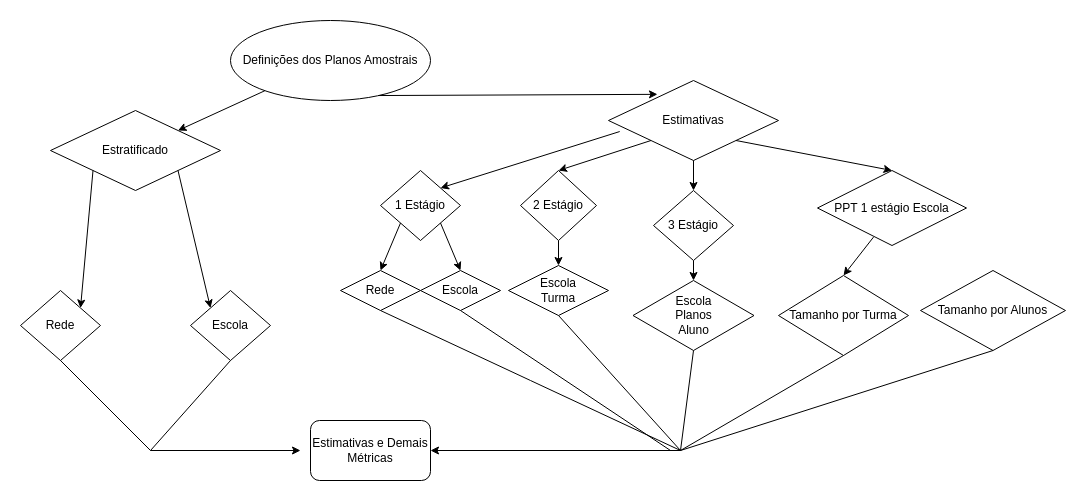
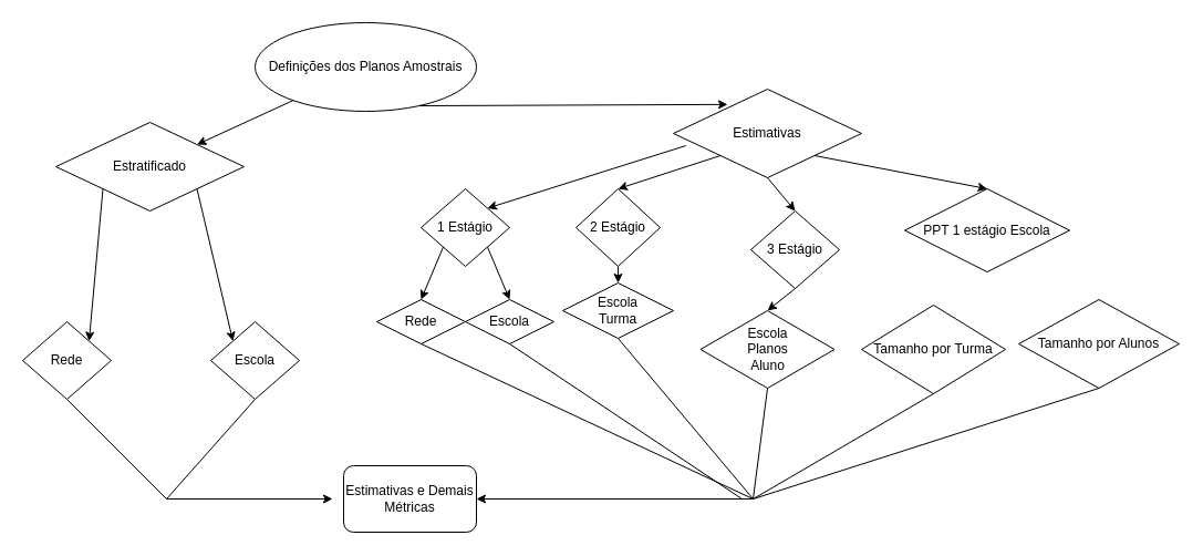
  <mxCell id="0" />
  <mxCell id="1" parent="0" />
  <mxCell id="2" value="Estratificado" style="rhombus;whiteSpace=wrap;html=1;" vertex="1" parent="1"><mxGeometry x="50" y="110" width="170" height="80" as="geometry" /></mxCell>
  <mxCell id="3" value="Definições dos Planos Amostrais" style="ellipse;whiteSpace=wrap;html=1;" vertex="1" parent="1"><mxGeometry x="230" width="200" height="80" as="geometry" y="20" /></mxCell>
  <mxCell id="4" value="Estimativas" style="rhombus;whiteSpace=wrap;html=1;" vertex="1" parent="1"><mxGeometry x="608" y="80" width="170" height="80" as="geometry" /></mxCell>
  <mxCell id="5" value="Rede" style="rhombus;whiteSpace=wrap;html=1;" vertex="1" parent="1"><mxGeometry x="20" y="290" width="80" height="70" as="geometry" /></mxCell>
  <mxCell id="6" value="Escola" style="rhombus;whiteSpace=wrap;html=1;" vertex="1" parent="1"><mxGeometry x="190" y="290" width="80" height="70" as="geometry" /></mxCell>
  <mxCell id="7" value="Estimativas e Demais Métricas" style="rounded=1;whiteSpace=wrap;html=1;" vertex="1" parent="1"><mxGeometry x="310" y="420" width="120" height="60" as="geometry" /></mxCell>
  <mxCell id="8" value="" style="endArrow=classic;html=1;rounded=0;entryX=1;entryY=0;entryDx=0;entryDy=0;" edge="1" parent="1" source="3" target="2"><mxGeometry width="50" height="50" relative="1" as="geometry"><mxPoint x="290" y="160" as="sourcePoint" /><mxPoint x="200" y="200" as="targetPoint" /></mxGeometry></mxCell>
  <mxCell id="9" value="" style="endArrow=classic;html=1;rounded=0;exitX=0.738;exitY=0.938;exitDx=0;exitDy=0;exitPerimeter=0;entryX=0.288;entryY=0.173;entryDx=0;entryDy=0;entryPerimeter=0;" edge="1" parent="1" source="3" target="4"><mxGeometry width="50" height="50" relative="1" as="geometry"><mxPoint x="290" y="155" as="sourcePoint" /><mxPoint x="460" y="210" as="targetPoint" /></mxGeometry></mxCell>
  <mxCell id="10" value="" style="endArrow=classic;html=1;rounded=0;" edge="1" parent="1"><mxGeometry width="50" height="50" relative="1" as="geometry"><mxPoint x="150" y="450" as="sourcePoint" /><mxPoint x="300" y="450" as="targetPoint" /></mxGeometry></mxCell>
  <mxCell id="11" value="" style="endArrow=none;html=1;rounded=0;exitX=0.5;exitY=1;exitDx=0;exitDy=0;" edge="1" parent="1" source="5"><mxGeometry width="50" height="50" relative="1" as="geometry"><mxPoint x="90" y="470" as="sourcePoint" /><mxPoint x="150" y="450" as="targetPoint" /></mxGeometry></mxCell>
  <mxCell id="12" value="" style="endArrow=none;html=1;rounded=0;entryX=0.5;entryY=1;entryDx=0;entryDy=0;" edge="1" parent="1" target="6"><mxGeometry width="50" height="50" relative="1" as="geometry"><mxPoint x="150" y="450" as="sourcePoint" /><mxPoint x="250" y="390" as="targetPoint" /></mxGeometry></mxCell>
  <mxCell id="13" value="" style="endArrow=classic;html=1;rounded=0;exitX=0;exitY=1;exitDx=0;exitDy=0;entryX=1;entryY=0;entryDx=0;entryDy=0;" edge="1" parent="1" source="2" target="5"><mxGeometry width="50" height="50" relative="1" as="geometry"><mxPoint x="120" y="360" as="sourcePoint" /><mxPoint x="170" y="310" as="targetPoint" /></mxGeometry></mxCell>
  <mxCell id="14" value="" style="endArrow=classic;html=1;rounded=0;exitX=1;exitY=1;exitDx=0;exitDy=0;entryX=0;entryY=0;entryDx=0;entryDy=0;" edge="1" parent="1" source="2" target="6"><mxGeometry width="50" height="50" relative="1" as="geometry"><mxPoint x="140" y="350" as="sourcePoint" /><mxPoint x="190" y="300" as="targetPoint" /></mxGeometry></mxCell>
  <mxCell id="15" value="1 Estágio" style="rhombus;whiteSpace=wrap;html=1;" vertex="1" parent="1"><mxGeometry x="380" y="170" width="80" height="70" as="geometry" /></mxCell>
  <mxCell id="16" value="2 Estágio" style="rhombus;whiteSpace=wrap;html=1;" vertex="1" parent="1"><mxGeometry x="520" y="170" width="76" height="70" as="geometry" /></mxCell>
- <mxCell id="17" value="3 Estágio" style="rhombus;whiteSpace=wrap;html=1;" vertex="1" parent="1"><mxGeometry x="653" y="190" width="80" height="70" as="geometry" /></mxCell>
+ <mxCell id="17" value="3 Estágio" style="rhombus;whiteSpace=wrap;html=1;" vertex="1" parent="1"><mxGeometry x="678" y="190" width="80" height="70" as="geometry" /></mxCell>
  <mxCell id="18" value="" style="endArrow=classic;html=1;rounded=0;exitX=0.066;exitY=0.638;exitDx=0;exitDy=0;entryX=1;entryY=0;entryDx=0;entryDy=0;exitPerimeter=0;" edge="1" parent="1" source="4" target="15"><mxGeometry width="50" height="50" relative="1" as="geometry"><mxPoint x="420" y="420" as="sourcePoint" /><mxPoint x="470" y="370" as="targetPoint" /></mxGeometry></mxCell>
  <mxCell id="19" value="" style="endArrow=classic;html=1;rounded=0;exitX=0;exitY=1;exitDx=0;exitDy=0;entryX=0.5;entryY=0;entryDx=0;entryDy=0;" edge="1" parent="1" source="4" target="16"><mxGeometry width="50" height="50" relative="1" as="geometry"><mxPoint x="490" y="390" as="sourcePoint" /><mxPoint x="540" y="340" as="targetPoint" /></mxGeometry></mxCell>
  <mxCell id="20" value="" style="endArrow=classic;html=1;rounded=0;entryX=0.5;entryY=0;entryDx=0;entryDy=0;exitX=0.5;exitY=1;exitDx=0;exitDy=0;" edge="1" parent="1" source="4" target="17"><mxGeometry width="50" height="50" relative="1" as="geometry"><mxPoint x="670" y="160" as="sourcePoint" /><mxPoint x="610" y="360" as="targetPoint" /></mxGeometry></mxCell>
  <mxCell id="21" value="Escola" style="rhombus;whiteSpace=wrap;html=1;" vertex="1" parent="1"><mxGeometry x="420" y="270" width="80" height="40" as="geometry" /></mxCell>
  <mxCell id="22" value="Rede" style="rhombus;whiteSpace=wrap;html=1;" vertex="1" parent="1"><mxGeometry x="340" y="270" width="80" height="40" as="geometry" /></mxCell>
  <mxCell id="23" value="" style="endArrow=classic;html=1;rounded=0;exitX=0;exitY=1;exitDx=0;exitDy=0;entryX=0.5;entryY=0;entryDx=0;entryDy=0;" edge="1" parent="1" source="15" target="22"><mxGeometry width="50" height="50" relative="1" as="geometry"><mxPoint x="410" y="250" as="sourcePoint" /><mxPoint x="460" y="200" as="targetPoint" /></mxGeometry></mxCell>
  <mxCell id="24" value="" style="endArrow=classic;html=1;rounded=0;exitX=1;exitY=1;exitDx=0;exitDy=0;entryX=0.5;entryY=0;entryDx=0;entryDy=0;" edge="1" parent="1" source="15" target="21"><mxGeometry width="50" height="50" relative="1" as="geometry"><mxPoint x="410" y="290" as="sourcePoint" /><mxPoint x="460" y="240" as="targetPoint" /></mxGeometry></mxCell>
- <mxCell id="25" value="Escola&lt;br&gt;Turma" style="rhombus;whiteSpace=wrap;html=1;" vertex="1" parent="1"><mxGeometry x="508" y="265" width="100" height="50" as="geometry" /></mxCell>
+ <mxCell id="25" value="Escola&lt;br&gt;Turma" style="rhombus;whiteSpace=wrap;html=1;" vertex="1" parent="1"><mxGeometry x="508" y="255" width="100" height="50" as="geometry" /></mxCell>
  <mxCell id="26" value="" style="endArrow=classic;html=1;rounded=0;exitX=0.5;exitY=1;exitDx=0;exitDy=0;entryX=0.5;entryY=0;entryDx=0;entryDy=0;" edge="1" parent="1" source="16" target="25"><mxGeometry width="50" height="50" relative="1" as="geometry"><mxPoint x="510" y="460" as="sourcePoint" /><mxPoint x="560" y="410" as="targetPoint" /></mxGeometry></mxCell>
  <mxCell id="27" value="Escola&lt;br&gt;Planos&lt;br&gt;Aluno" style="rhombus;whiteSpace=wrap;html=1;" vertex="1" parent="1"><mxGeometry x="632.5" y="280" width="121" height="70" as="geometry" /></mxCell>
  <mxCell id="28" value="" style="endArrow=classic;html=1;rounded=0;exitX=0.5;exitY=1;exitDx=0;exitDy=0;entryX=0.5;entryY=0;entryDx=0;entryDy=0;" edge="1" parent="1" source="17" target="27"><mxGeometry width="50" height="50" relative="1" as="geometry"><mxPoint x="600" y="420" as="sourcePoint" /><mxPoint x="650" y="370" as="targetPoint" /></mxGeometry></mxCell>
  <mxCell id="29" value="PPT 1 estágio Escola" style="rhombus;whiteSpace=wrap;html=1;" vertex="1" parent="1"><mxGeometry x="817" y="170" width="149" height="75" as="geometry" /></mxCell>
  <mxCell id="30" value="" style="endArrow=classic;html=1;rounded=0;exitX=1;exitY=1;exitDx=0;exitDy=0;entryX=0.5;entryY=0;entryDx=0;entryDy=0;" edge="1" parent="1" source="4" target="29"><mxGeometry width="50" height="50" relative="1" as="geometry"><mxPoint x="680" y="380" as="sourcePoint" /><mxPoint x="730" y="330" as="targetPoint" /></mxGeometry></mxCell>
  <mxCell id="31" value="Tamanho por Turma" style="rhombus;whiteSpace=wrap;html=1;" vertex="1" parent="1"><mxGeometry x="778" y="275" width="130" height="80" as="geometry" /></mxCell>
  <mxCell id="32" value="Tamanho por Alunos" style="rhombus;whiteSpace=wrap;html=1;" vertex="1" parent="1"><mxGeometry x="920" y="270" width="145" height="80" as="geometry" /></mxCell>
- <mxCell id="33" value="" style="endArrow=classic;html=1;rounded=0;exitX=0.376;exitY=0.888;exitDx=0;exitDy=0;exitPerimeter=0;entryX=0.5;entryY=0;entryDx=0;entryDy=0;" edge="1" parent="1" source="29" target="31"><mxGeometry width="50" height="50" relative="1" as="geometry"><mxPoint x="780" y="430" as="sourcePoint" /><mxPoint x="830" y="380" as="targetPoint" /></mxGeometry></mxCell>
  <mxCell id="34" value="" style="endArrow=classic;html=1;rounded=0;entryX=1;entryY=0.5;entryDx=0;entryDy=0;" edge="1" parent="1" target="7"><mxGeometry width="50" height="50" relative="1" as="geometry"><mxPoint x="680" y="450" as="sourcePoint" /><mxPoint x="570" y="440" as="targetPoint" /></mxGeometry></mxCell>
  <mxCell id="35" value="" style="endArrow=none;html=1;rounded=0;entryX=0.5;entryY=1;entryDx=0;entryDy=0;" edge="1" parent="1" target="22"><mxGeometry width="50" height="50" relative="1" as="geometry"><mxPoint x="680" y="450" as="sourcePoint" /><mxPoint x="460" y="370" as="targetPoint" /><Array as="points"><mxPoint x="530" y="380" /></Array></mxGeometry></mxCell>
  <mxCell id="36" value="" style="endArrow=none;html=1;rounded=0;" edge="1" parent="1"><mxGeometry width="50" height="50" relative="1" as="geometry"><mxPoint x="670" y="450" as="sourcePoint" /><mxPoint x="460" y="310" as="targetPoint" /></mxGeometry></mxCell>
  <mxCell id="37" value="" style="endArrow=none;html=1;rounded=0;entryX=0.5;entryY=1;entryDx=0;entryDy=0;" edge="1" parent="1" target="25"><mxGeometry width="50" height="50" relative="1" as="geometry"><mxPoint x="680" y="450" as="sourcePoint" /><mxPoint x="560" y="350" as="targetPoint" /></mxGeometry></mxCell>
  <mxCell id="38" value="" style="endArrow=none;html=1;rounded=0;entryX=0.5;entryY=1;entryDx=0;entryDy=0;" edge="1" parent="1" target="27"><mxGeometry width="50" height="50" relative="1" as="geometry"><mxPoint x="680" y="450" as="sourcePoint" /><mxPoint x="740" y="450" as="targetPoint" /></mxGeometry></mxCell>
  <mxCell id="39" value="" style="endArrow=none;html=1;rounded=0;entryX=0.5;entryY=1;entryDx=0;entryDy=0;" edge="1" parent="1" target="31"><mxGeometry width="50" height="50" relative="1" as="geometry"><mxPoint x="680" y="450" as="sourcePoint" /><mxPoint x="800" y="470" as="targetPoint" /></mxGeometry></mxCell>
  <mxCell id="40" value="" style="endArrow=none;html=1;rounded=0;entryX=0.5;entryY=1;entryDx=0;entryDy=0;" edge="1" parent="1" target="32"><mxGeometry width="50" height="50" relative="1" as="geometry"><mxPoint x="680" y="450" as="sourcePoint" /><mxPoint x="780" y="470" as="targetPoint" /></mxGeometry></mxCell>
